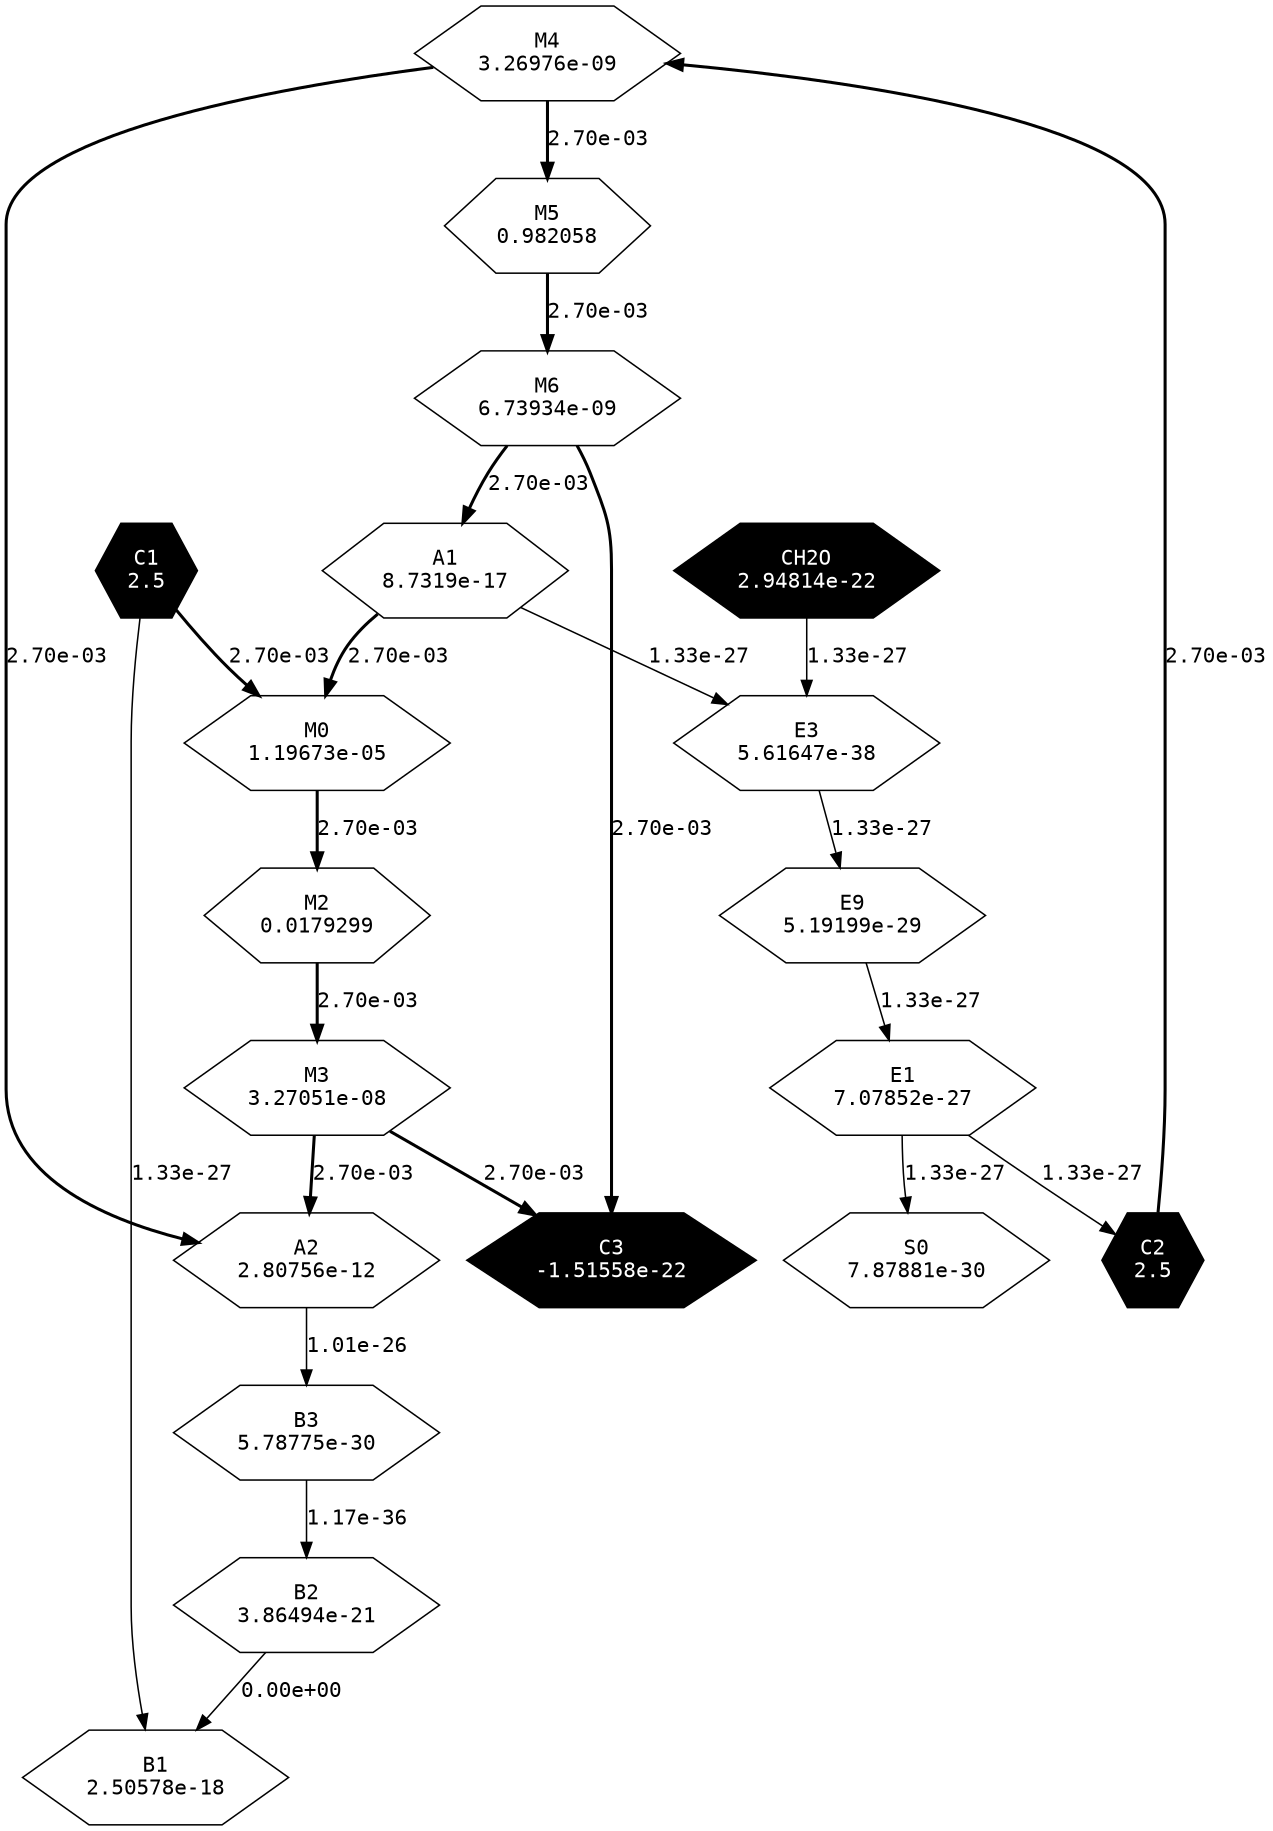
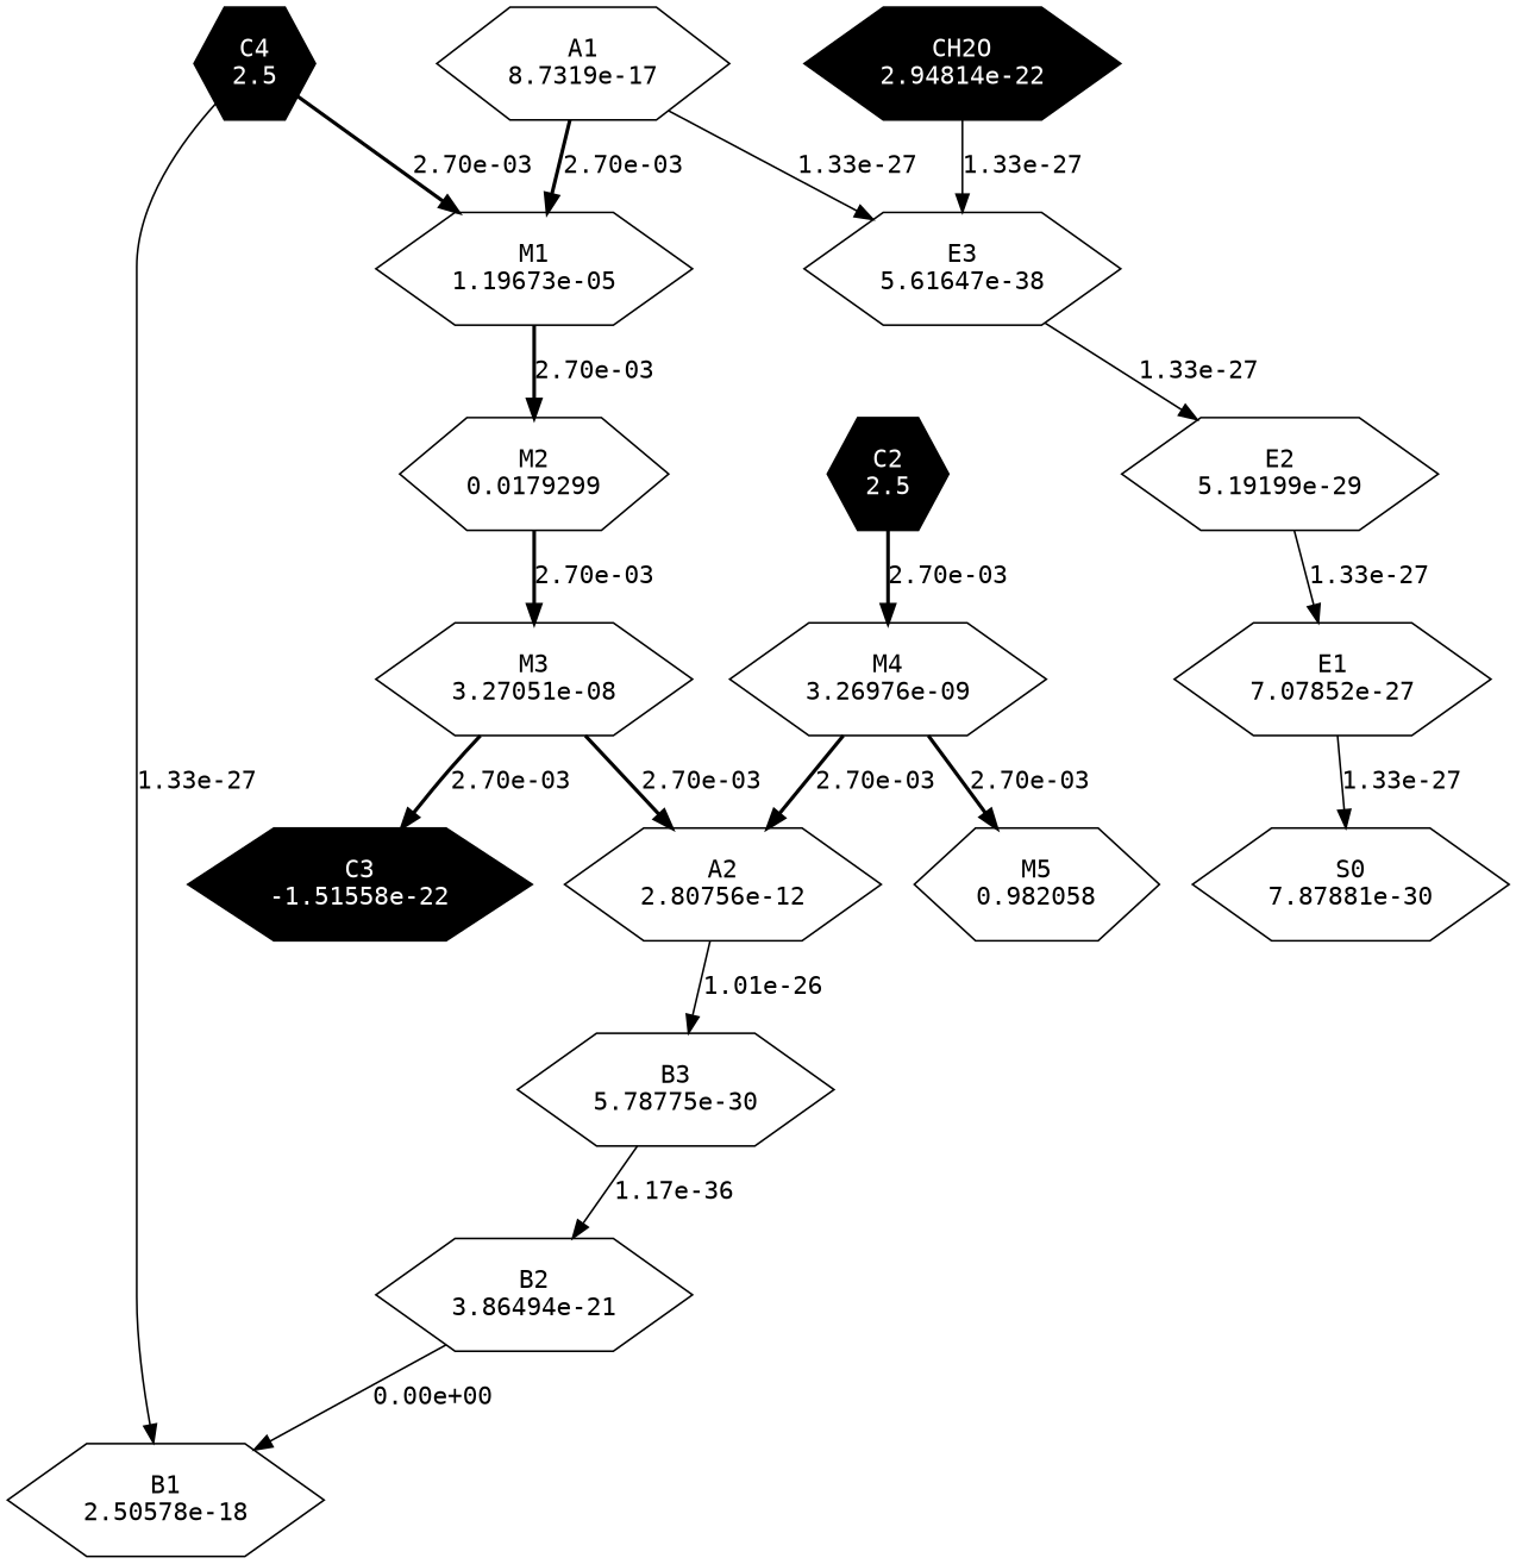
  strict digraph {
    rankdir=TB
    node [fontname=monospace shape=hexagon]
    edge [color=black fontname=monospace penwidth=2]
    n1 [label="B3\n5.78775e-30"]
    n2 [label="B2\n3.86494e-21"]
    n3 [label="B1\n2.50578e-18"]
-   n4 [label="M0\n1.19673e-05"]
+   n4 [label="M1\n1.19673e-05"]
    n5 [label="M2\n0.0179299"]
    n6 [label="M3\n3.27051e-08"]
    n7 [label="A2\n2.80756e-12"]
    n8 [fillcolor=black fontcolor=white label="C3\n-1.51558e-22" style=filled]
    n9 [label="M4\n3.26976e-09"]
    n10 [label="M5\n0.982058"]
-   n11 [label="M6\n6.73934e-09"]
    n12 [fillcolor=black fontcolor=white label="C2\n2.5" style=filled]
-   n13 [label="E9\n5.19199e-29"]
+   n13 [label="E2\n5.19199e-29"]
    n14 [label="E1\n7.07852e-27"]
    n15 [label="S0\n7.87881e-30"]
-   n16 [fillcolor=black fontcolor=white label="C1\n2.5" style=filled]
+   n16 [fillcolor=black fontcolor=white label="C4\n2.5" style=filled]
    n17 [label="A1\n8.7319e-17"]
    n18 [label="E3\n5.61647e-38"]
    n19 [fillcolor=black fontcolor=white label="CH2O\n2.94814e-22" style=filled]
    n1 -> n2 [label="1.17e-36" penwidth=1]
    n2 -> n3 [label="0.00e+00" penwidth=1]
    n4 -> n5 [label="2.70e-03"]
    n5 -> n6 [label="2.70e-03"]
    n6 -> n7 [label="2.70e-03"]
    n6 -> n8 [label="2.70e-03"]
    n7 -> n1 [label="1.01e-26" penwidth=1]
    n9 -> n7 [label="2.70e-03"]
    n9 -> n10 [label="2.70e-03"]
-   n10 -> n11 [label="2.70e-03"]
-   n11 -> n8 [label="2.70e-03"]
-   n11 -> n17 [label="2.70e-03"]
    n12 -> n9 [label="2.70e-03"]
    n13 -> n14 [label="1.33e-27" penwidth=1]
-   n14 -> n12 [label="1.33e-27" penwidth=1]
    n14 -> n15 [label="1.33e-27" penwidth=1]
    n16 -> n3 [label="1.33e-27" penwidth=1]
    n16 -> n4 [label="2.70e-03"]
    n17 -> n4 [label="2.70e-03"]
    n17 -> n18 [label="1.33e-27" penwidth=1]
    n18 -> n13 [label="1.33e-27" penwidth=1]
    n19 -> n18 [label="1.33e-27" penwidth=1]
  }
